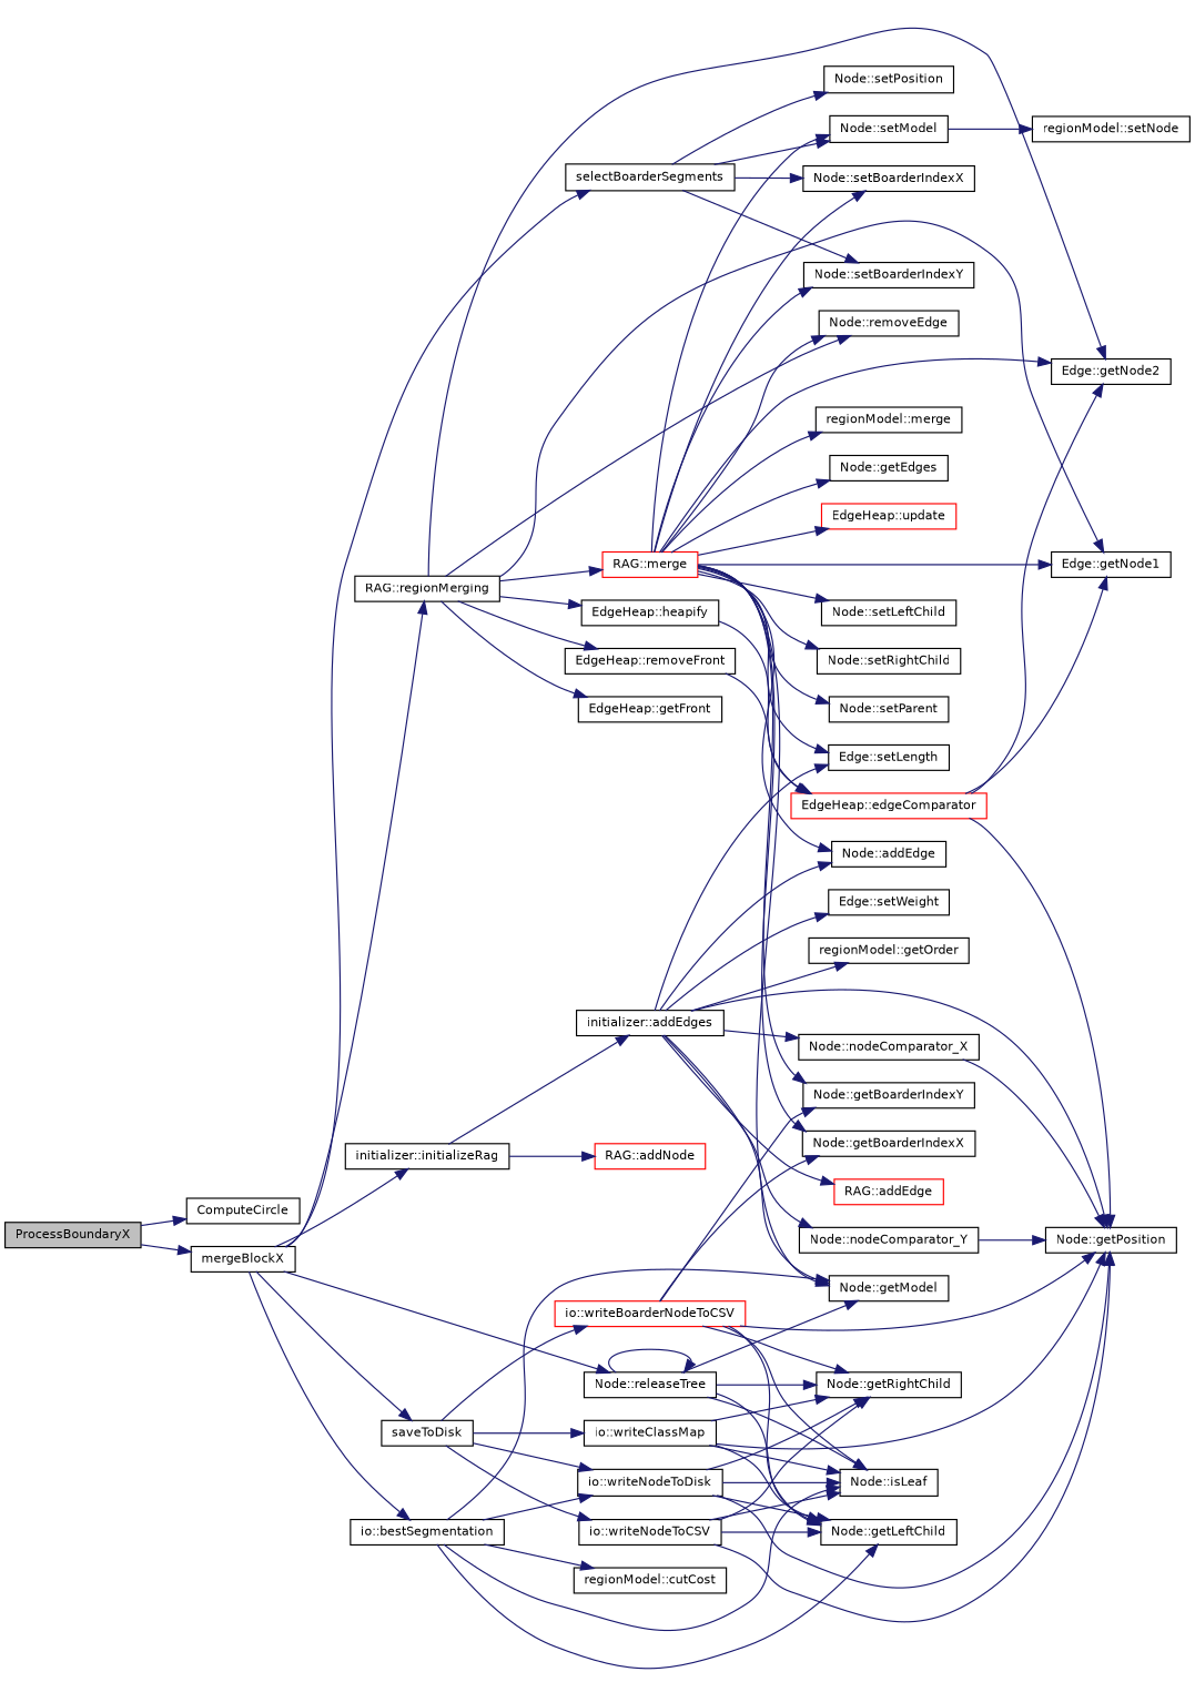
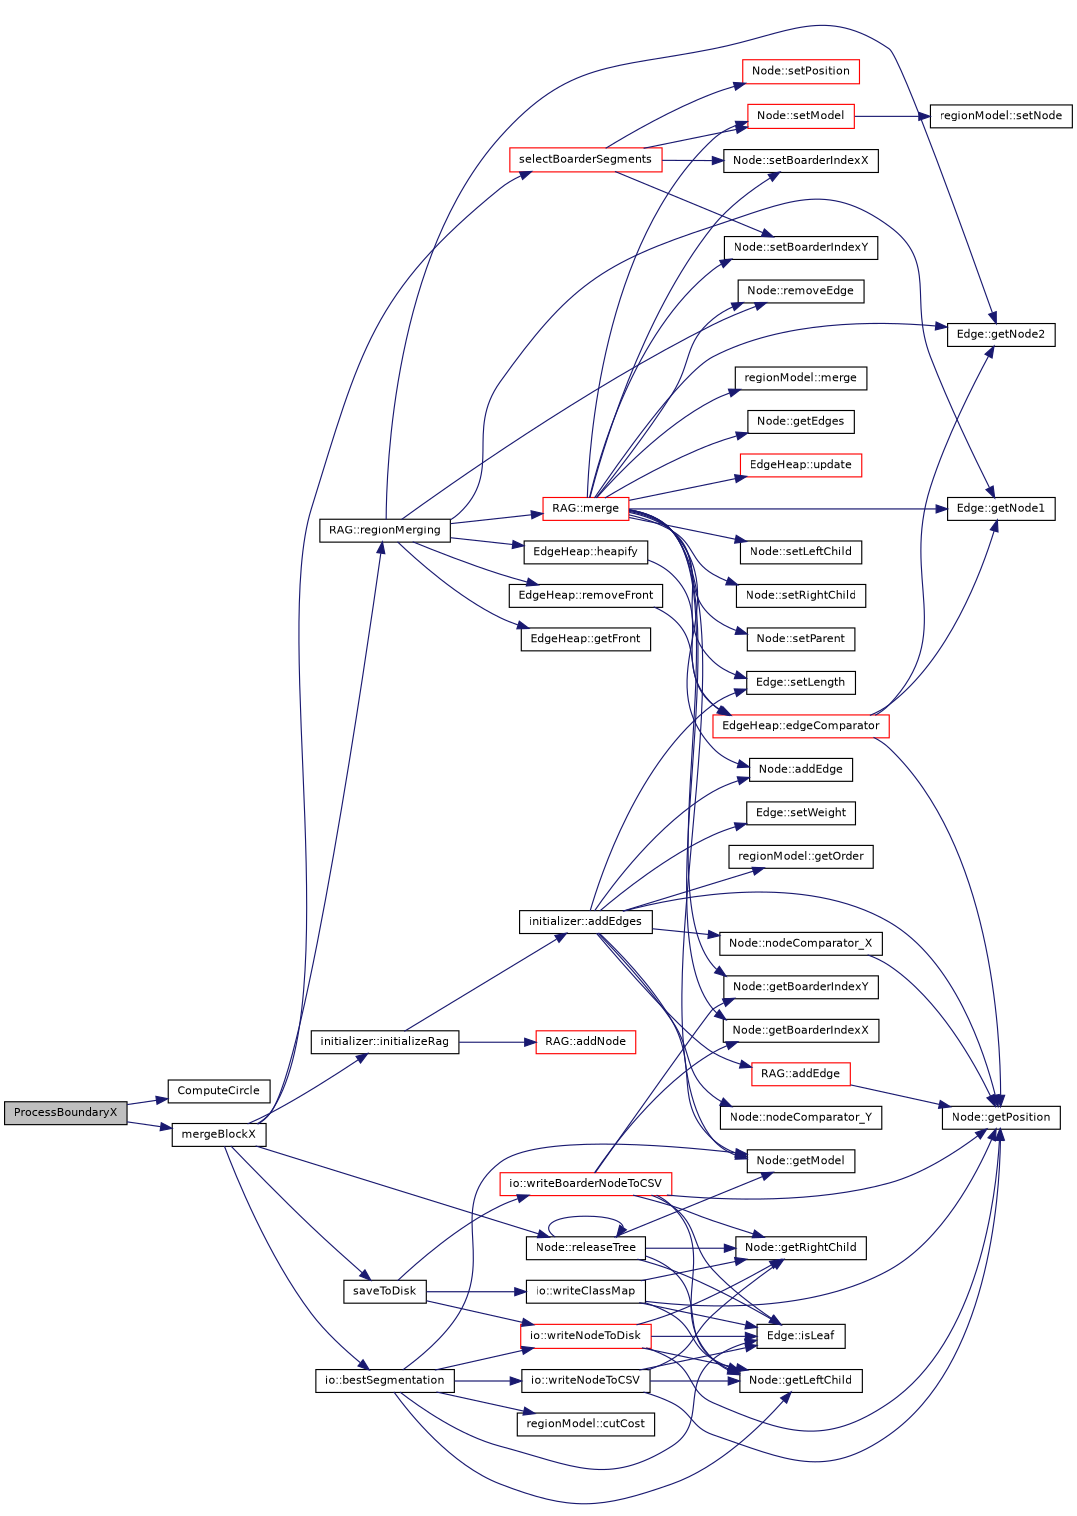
  digraph {
    rankdir=LR
    node [color=black fillcolor=white fontname=Helvetica fontsize=10 shape=record style=filled]
    edge [color=midnightblue fontname=Helvetica fontsize=10 labelfontname=Helvetica labelfontsize=10 style=solid]
    n1 [fillcolor=grey75 fontcolor=black height=0.2 label=ProcessBoundaryX width=0.4]
    n2 [height=0.2 label=ComputeCircle width=0.4]
    n3 [height=0.2 label=mergeBlockX width=0.4]
-   n4 [height=0.2 label=selectBoarderSegments width=0.4]
+   n4 [color=red height=0.2 label=selectBoarderSegments width=0.4]
    n5 [height=0.2 label="initializer::initializeRag" width=0.4]
    n6 [height=0.2 label="RAG::regionMerging" width=0.4]
    n7 [height=0.2 label="io::bestSegmentation" width=0.4]
    n8 [height=0.2 label=saveToDisk width=0.4]
    n9 [height=0.2 label="Node::releaseTree" width=0.4]
-   n10 [height=0.2 label="Node::setPosition" width=0.4]
+   n10 [color=red height=0.2 label="Node::setPosition" width=0.4]
    n11 [height=0.2 label="Node::setBoarderIndexX" width=0.4]
    n12 [height=0.2 label="Node::setBoarderIndexY" width=0.4]
-   n13 [height=0.2 label="Node::setModel" width=0.4]
+   n13 [color=red height=0.2 label="Node::setModel" width=0.4]
    n14 [color=red height=0.2 label="RAG::addNode" width=0.4]
    n15 [height=0.2 label="initializer::addEdges" width=0.4]
    n16 [height=0.2 label="EdgeHeap::heapify" width=0.4]
    n17 [height=0.2 label="Edge::getNode1" width=0.4]
    n18 [height=0.2 label="Edge::getNode2" width=0.4]
    n19 [height=0.2 label="EdgeHeap::getFront" width=0.4]
    n20 [height=0.2 label="EdgeHeap::removeFront" width=0.4]
    n21 [height=0.2 label="Node::removeEdge" width=0.4]
    n22 [color=red height=0.2 label="RAG::merge" width=0.4]
    n23 [height=0.2 label="Node::getModel" width=0.4]
-   n24 [height=0.2 label="Node::isLeaf" width=0.4]
+   n24 [height=0.2 label="Edge::isLeaf" width=0.4]
    n25 [height=0.2 label="Node::getLeftChild" width=0.4]
    n26 [height=0.2 label="regionModel::cutCost" width=0.4]
-   n27 [height=0.2 label="io::writeNodeToDisk" width=0.4]
+   n27 [color=red height=0.2 label="io::writeNodeToDisk" width=0.4]
    n28 [height=0.2 label="io::writeNodeToCSV" width=0.4]
    n29 [height=0.2 label="io::writeClassMap" width=0.4]
    n30 [color=red height=0.2 label="io::writeBoarderNodeToCSV" width=0.4]
    n31 [height=0.2 label="Node::getRightChild" width=0.4]
    n32 [height=0.2 label="regionModel::setNode" width=0.4]
    n33 [height=0.2 label="Node::nodeComparator_X" width=0.4]
    n34 [height=0.2 label="Node::getPosition" width=0.4]
    n35 [height=0.2 label="regionModel::getOrder" width=0.4]
    n36 [height=0.2 label="Edge::setWeight" width=0.4]
    n37 [height=0.2 label="Edge::setLength" width=0.4]
    n38 [height=0.2 label="Node::addEdge" width=0.4]
    n39 [color=red height=0.2 label="RAG::addEdge" width=0.4]
    n40 [height=0.2 label="Node::nodeComparator_Y" width=0.4]
    n41 [color=red height=0.2 label="EdgeHeap::edgeComparator" width=0.4]
    n42 [height=0.2 label="Node::setLeftChild" width=0.4]
    n43 [height=0.2 label="Node::setRightChild" width=0.4]
    n44 [height=0.2 label="Node::setParent" width=0.4]
    n45 [height=0.2 label="Node::getBoarderIndexX" width=0.4]
    n46 [height=0.2 label="Node::getBoarderIndexY" width=0.4]
    n47 [height=0.2 label="regionModel::merge" width=0.4]
    n48 [height=0.2 label="Node::getEdges" width=0.4]
    n49 [color=red height=0.2 label="EdgeHeap::update" width=0.4]
    n1 -> n2
    n1 -> n3
    n3 -> n4
    n3 -> n5
    n3 -> n6
    n3 -> n7
    n3 -> n8
    n3 -> n9
    n4 -> n10
    n4 -> n11
    n4 -> n12
    n4 -> n13
    n5 -> n14
    n5 -> n15
    n6 -> n16
    n6 -> n17
    n6 -> n18
    n6 -> n19
    n6 -> n20
    n6 -> n21
    n6 -> n22
    n7 -> n23
    n7 -> n24
    n7 -> n25
    n7 -> n26
    n7 -> n27
    n8 -> n27
-   n8 -> n28
+   n7 -> n28
    n8 -> n29
    n8 -> n30
    n9 -> n9
    n9 -> n23
    n9 -> n24
    n9 -> n25
    n9 -> n31
    n13 -> n32
    n15 -> n23
    n15 -> n33
    n15 -> n34
    n15 -> n35
    n15 -> n36
    n15 -> n37
    n15 -> n38
    n15 -> n39
    n15 -> n40
    n16 -> n41
    n20 -> n41
    n22 -> n11
    n22 -> n12
    n22 -> n13
    n22 -> n17
    n22 -> n18
    n22 -> n21
    n22 -> n23
    n22 -> n37
    n22 -> n38
    n22 -> n42
    n22 -> n43
    n22 -> n44
    n22 -> n45
    n22 -> n46
    n22 -> n47
    n22 -> n48
    n22 -> n49
    n27 -> n24
    n27 -> n25
    n27 -> n31
    n27 -> n34
    n28 -> n24
    n28 -> n25
    n28 -> n31
    n28 -> n34
    n29 -> n24
    n29 -> n25
    n29 -> n31
    n29 -> n34
    n30 -> n24
    n30 -> n25
    n30 -> n31
    n30 -> n34
    n30 -> n45
    n30 -> n46
    n33 -> n34
-   n40 -> n34
+   n39 -> n34
    n41 -> n17
    n41 -> n18
    n41 -> n34
  }
